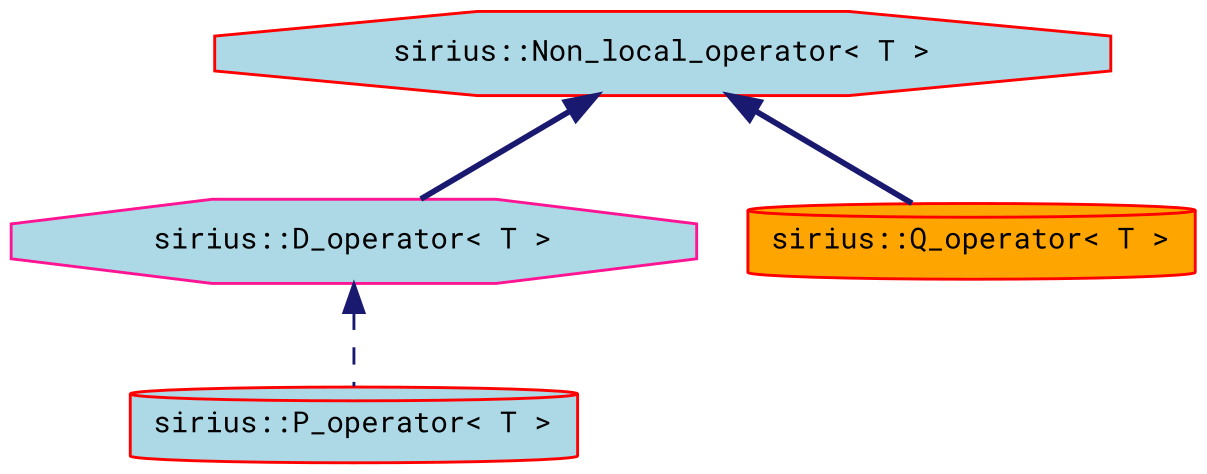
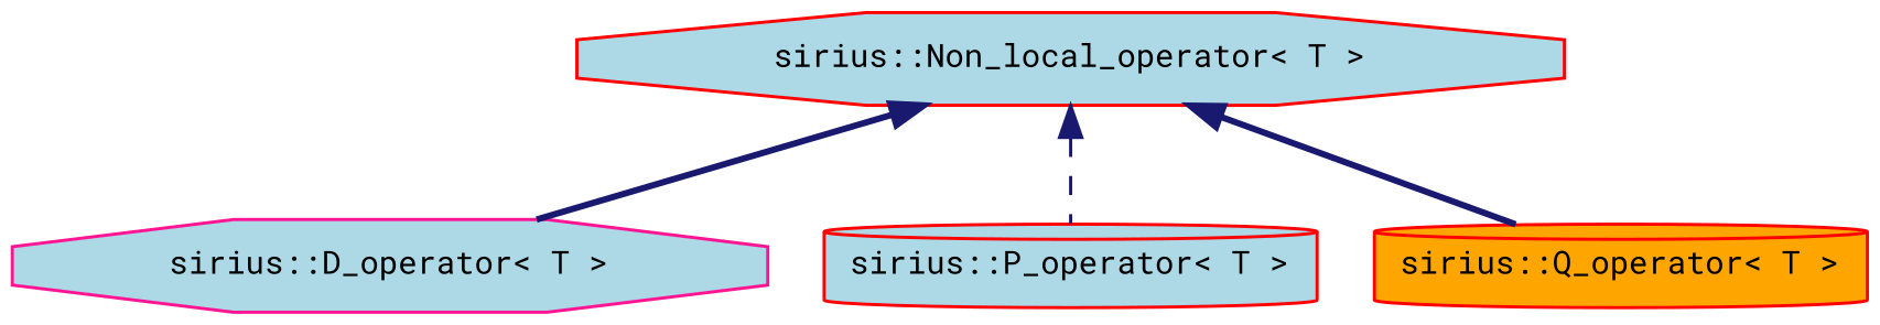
  digraph {
    fontname="Roboto Mono"
    node [color=red fillcolor=lightblue fontname="Roboto Mono" fontsize=10 shape=octagon style=filled]
    edge [color=midnightblue dir=back fontname="Roboto Mono" fontsize=10 labelfontname=Helvetica labelfontsize=10 style=bold]
    n1 [fontcolor=black height=0.2 label="sirius::Non_local_operator\< T \>" width=0.4]
    n2 [color=deeppink height=0.2 label="sirius::D_operator\< T \>" width=0.4]
    n3 [height=0.2 label="sirius::P_operator\< T \>" shape=cylinder width=0.4]
    n4 [fillcolor=orange height=0.2 label="sirius::Q_operator\< T \>" shape=cylinder width=0.4]
    n1 -> n2
-   n2 -> n3 [style=dashed]
+   n1 -> n3 [style=dashed]
    n1 -> n4
  }
